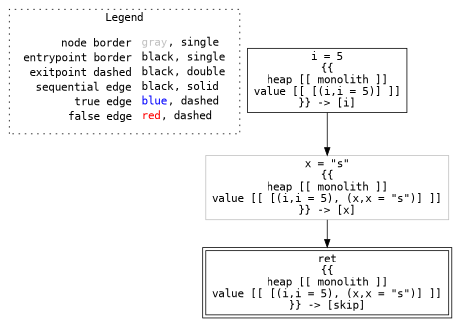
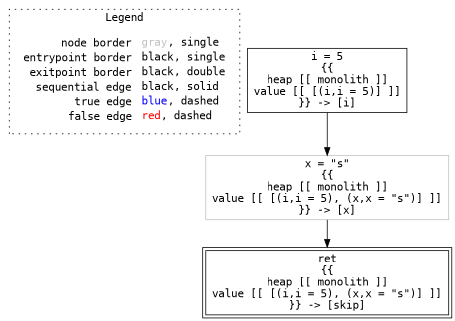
  digraph {
    fontname="DejaVu Sans Mono"
    node [shape=rect fontname="DejaVu Sans Mono" color=black]
    edge [color=black fontname="DejaVu Sans Mono"]
-   n1 [label=<<table border="0" cellpadding="2" cellspacing="0" cellborder="0"><tr><td align="right">node border&nbsp;</td><td align="left"><font color="gray">gray</font>, single</td></tr><tr><td align="right">entrypoint border&nbsp;</td><td align="left"><font color="black">black</font>, single</td></tr><tr><td align="right">exitpoint dashed&nbsp;</td><td align="left"><font color="black">black</font>, double</td></tr><tr><td align="right">sequential edge&nbsp;</td><td align="left"><font color="black">black</font>, solid</td></tr><tr><td align="right">true edge&nbsp;</td><td align="left"><font color="blue">blue</font>, dashed</td></tr><tr><td align="right">false edge&nbsp;</td><td align="left"><font color="red">red</font>, dashed</td></tr></table>> shape=plaintext color=""]
+   n1 [label=<<table border="0" cellpadding="2" cellspacing="0" cellborder="0"><tr><td align="right">node border&nbsp;</td><td align="left"><font color="gray">gray</font>, single</td></tr><tr><td align="right">entrypoint border&nbsp;</td><td align="left"><font color="black">black</font>, single</td></tr><tr><td align="right">exitpoint border&nbsp;</td><td align="left"><font color="black">black</font>, double</td></tr><tr><td align="right">sequential edge&nbsp;</td><td align="left"><font color="black">black</font>, solid</td></tr><tr><td align="right">true edge&nbsp;</td><td align="left"><font color="blue">blue</font>, dashed</td></tr><tr><td align="right">false edge&nbsp;</td><td align="left"><font color="red">red</font>, dashed</td></tr></table>> shape=plaintext color=""]
    n2 [label=<i = 5<BR/>{{<BR/>heap [[ monolith ]]<BR/>value [[ [(i,i = 5)] ]]<BR/>}} -&gt; [i]>]
    n3 [color=gray label=<x = &quot;s&quot;<BR/>{{<BR/>heap [[ monolith ]]<BR/>value [[ [(i,i = 5), (x,x = &quot;s&quot;)] ]]<BR/>}} -&gt; [x]>]
    n4 [label=<ret<BR/>{{<BR/>heap [[ monolith ]]<BR/>value [[ [(i,i = 5), (x,x = &quot;s&quot;)] ]]<BR/>}} -&gt; [skip]> peripheries=2]
    subgraph cluster_1 {
      label=Legend
      style=dotted
      n1
    }
    n2 -> n3
    n3 -> n4
  }
